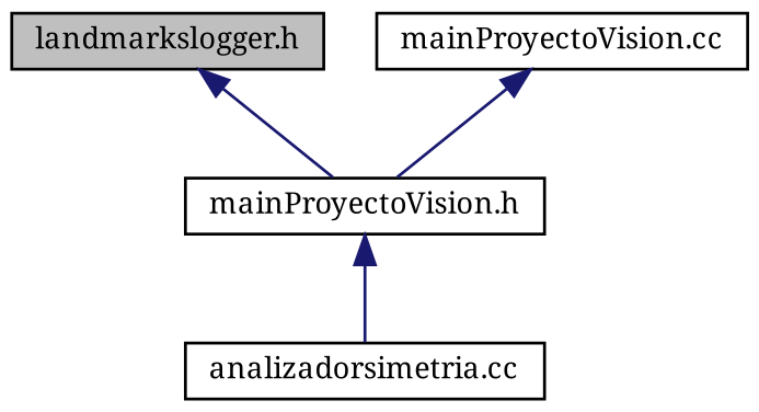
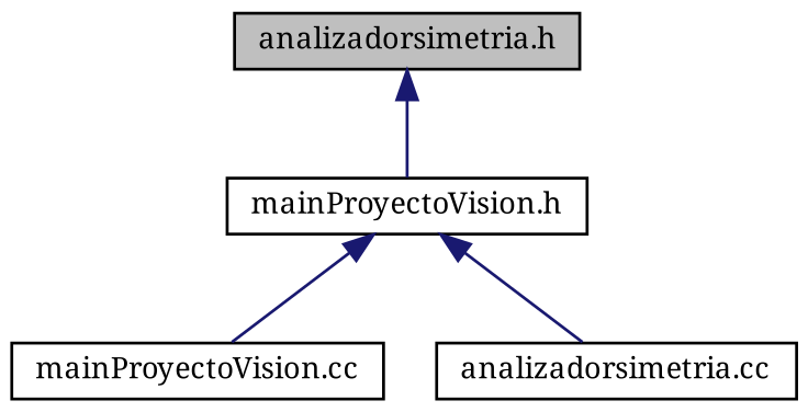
  digraph {
    fontname="Noto Serif"
    node [color=black fillcolor=white fontname="Noto Serif" fontsize=10 shape=record style=filled]
    edge [color=midnightblue dir=back fontname="Noto Serif" fontsize=10 labelfontname=Helvetica labelfontsize=10 style=solid]
-   n1 [fillcolor=grey75 fontcolor=black height=0.2 label="landmarkslogger.h" width=0.4]
+   n1 [fillcolor=grey75 fontcolor=black height=0.2 label="analizadorsimetria.h" width=0.4]
    n2 [height=0.2 label="mainProyectoVision.h" width=0.4]
    n3 [height=0.2 label="mainProyectoVision.cc" width=0.4]
    n4 [height=0.2 label="analizadorsimetria.cc" width=0.4]
    n1 -> n2
-   n3 -> n2
+   n2 -> n3
    n2 -> n4
  }
